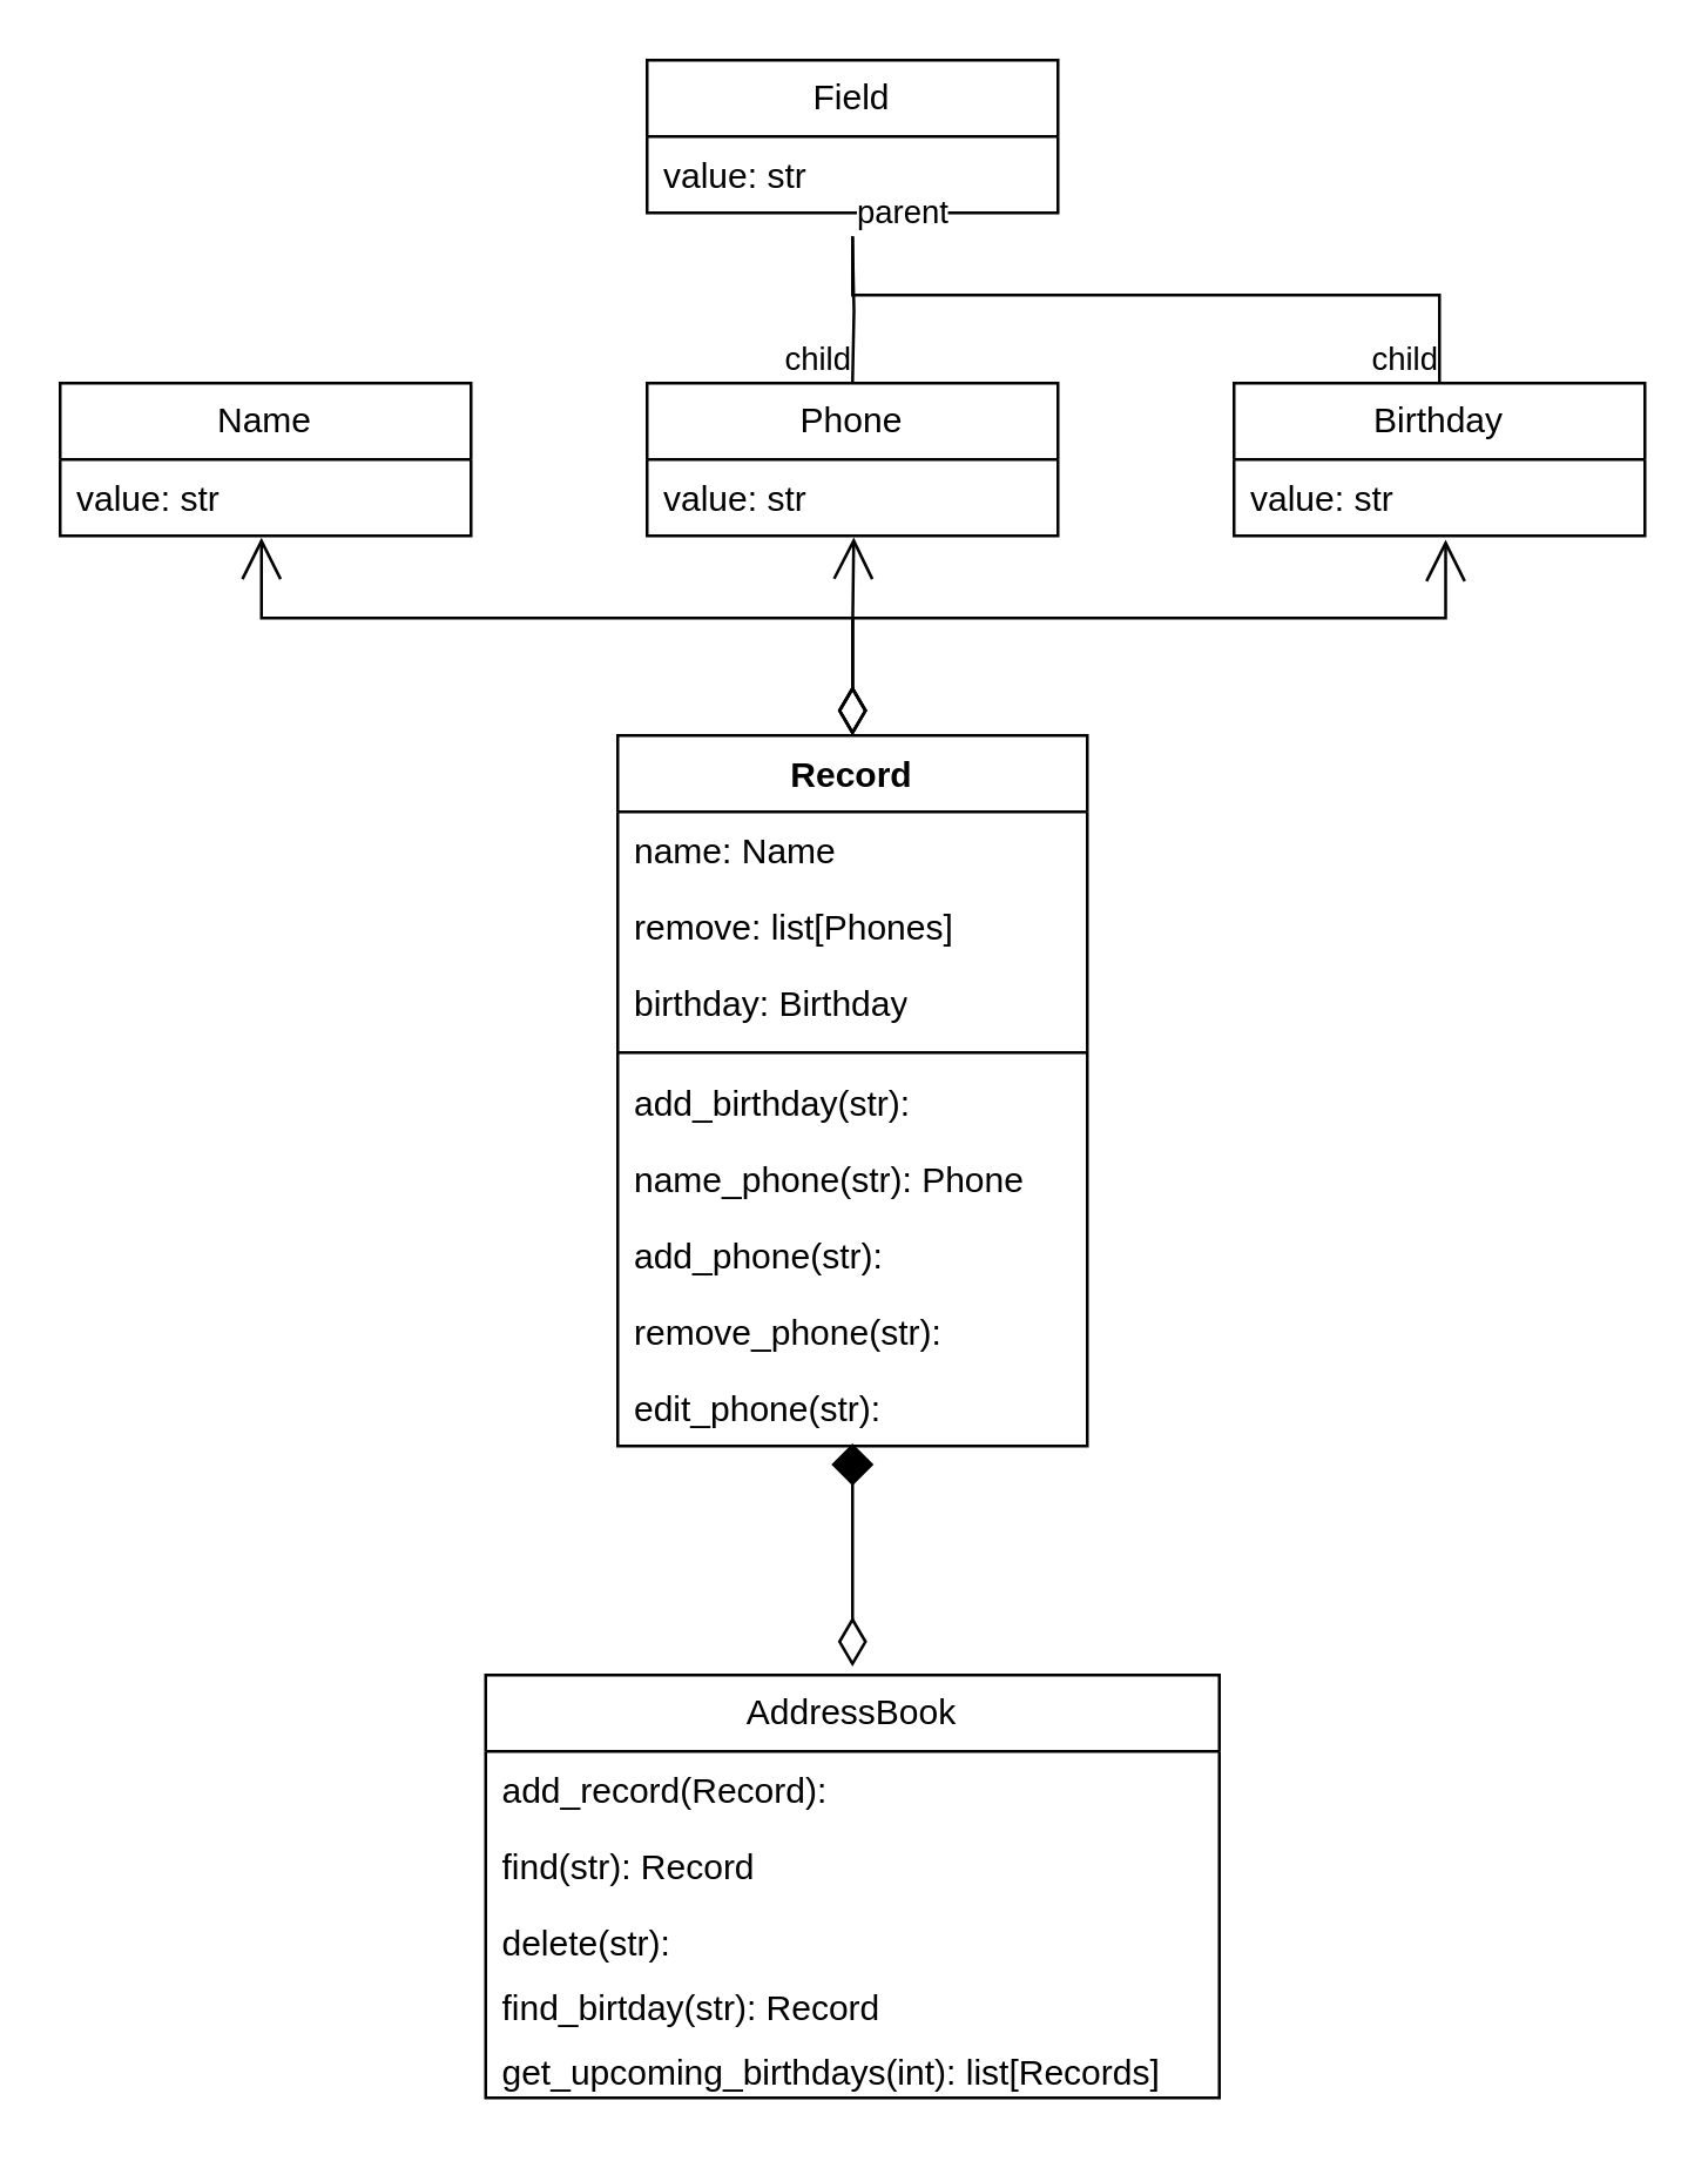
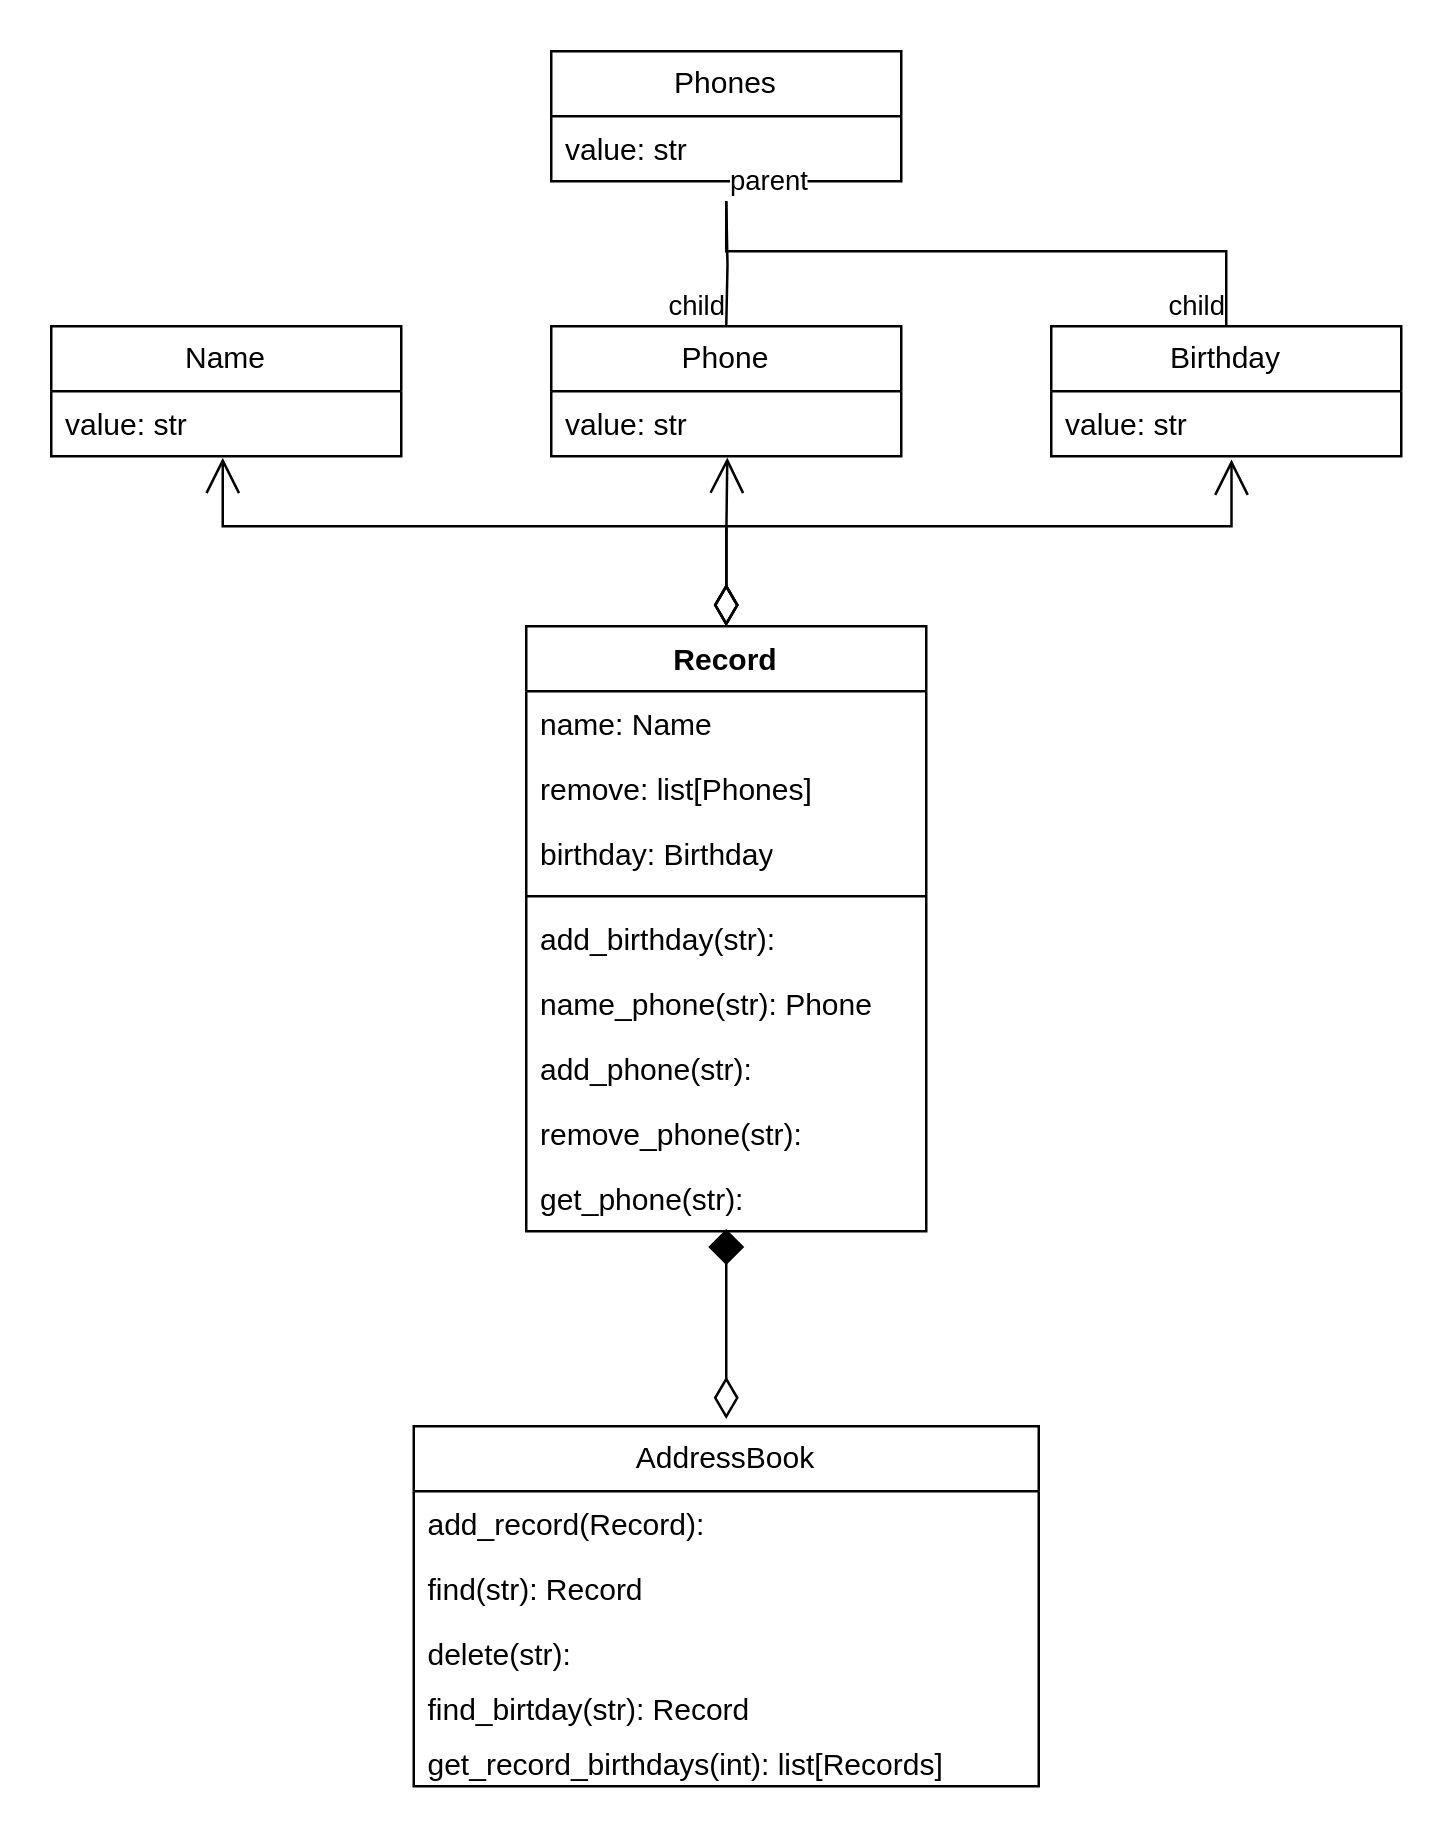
  <mxCell id="0" />
  <mxCell id="1" parent="0" />
- <mxCell id="2" value="Field" style="swimlane;fontStyle=0;childLayout=stackLayout;horizontal=1;startSize=26;fillColor=none;horizontalStack=0;resizeParent=1;resizeParentMax=0;resizeLast=0;collapsible=1;marginBottom=0;whiteSpace=wrap;html=1;" vertex="1" parent="1"><mxGeometry x="220" y="20" width="140" height="52" as="geometry" /></mxCell>
+ <mxCell id="2" value="Phones" style="swimlane;fontStyle=0;childLayout=stackLayout;horizontal=1;startSize=26;fillColor=none;horizontalStack=0;resizeParent=1;resizeParentMax=0;resizeLast=0;collapsible=1;marginBottom=0;whiteSpace=wrap;html=1;" vertex="1" parent="1"><mxGeometry x="220" y="20" width="140" height="52" as="geometry" /></mxCell>
  <mxCell id="3" value="value: str" style="text;strokeColor=none;fillColor=none;align=left;verticalAlign=top;spacingLeft=4;spacingRight=4;overflow=hidden;rotatable=0;points=[[0,0.5],[1,0.5]];portConstraint=eastwest;whiteSpace=wrap;html=1;" vertex="1" parent="2"><mxGeometry y="26" width="140" height="26" as="geometry" /></mxCell>
  <mxCell id="4" value="Name" style="swimlane;fontStyle=0;childLayout=stackLayout;horizontal=1;startSize=26;fillColor=none;horizontalStack=0;resizeParent=1;resizeParentMax=0;resizeLast=0;collapsible=1;marginBottom=0;whiteSpace=wrap;html=1;" vertex="1" parent="1"><mxGeometry x="20" y="130" width="140" height="52" as="geometry" /></mxCell>
  <mxCell id="5" value="value: str" style="text;strokeColor=none;fillColor=none;align=left;verticalAlign=top;spacingLeft=4;spacingRight=4;overflow=hidden;rotatable=0;points=[[0,0.5],[1,0.5]];portConstraint=eastwest;whiteSpace=wrap;html=1;" vertex="1" parent="4"><mxGeometry y="26" width="140" height="26" as="geometry" /></mxCell>
  <mxCell id="6" value="Phone" style="swimlane;fontStyle=0;childLayout=stackLayout;horizontal=1;startSize=26;fillColor=none;horizontalStack=0;resizeParent=1;resizeParentMax=0;resizeLast=0;collapsible=1;marginBottom=0;whiteSpace=wrap;html=1;" vertex="1" parent="1"><mxGeometry x="220" y="130" width="140" height="52" as="geometry" /></mxCell>
  <mxCell id="7" value="value: str" style="text;strokeColor=none;fillColor=none;align=left;verticalAlign=top;spacingLeft=4;spacingRight=4;overflow=hidden;rotatable=0;points=[[0,0.5],[1,0.5]];portConstraint=eastwest;whiteSpace=wrap;html=1;" vertex="1" parent="6"><mxGeometry y="26" width="140" height="26" as="geometry" /></mxCell>
  <mxCell id="8" value="Birthday" style="swimlane;fontStyle=0;childLayout=stackLayout;horizontal=1;startSize=26;fillColor=none;horizontalStack=0;resizeParent=1;resizeParentMax=0;resizeLast=0;collapsible=1;marginBottom=0;whiteSpace=wrap;html=1;" vertex="1" parent="1"><mxGeometry x="420" y="130" width="140" height="52" as="geometry" /></mxCell>
  <mxCell id="9" value="value: str" style="text;strokeColor=none;fillColor=none;align=left;verticalAlign=top;spacingLeft=4;spacingRight=4;overflow=hidden;rotatable=0;points=[[0,0.5],[1,0.5]];portConstraint=eastwest;whiteSpace=wrap;html=1;" vertex="1" parent="8"><mxGeometry y="26" width="140" height="26" as="geometry" /></mxCell>
  <mxCell id="10" value="Record" style="swimlane;fontStyle=1;align=center;verticalAlign=top;childLayout=stackLayout;horizontal=1;startSize=26;horizontalStack=0;resizeParent=1;resizeParentMax=0;resizeLast=0;collapsible=1;marginBottom=0;whiteSpace=wrap;html=1;" vertex="1" parent="1"><mxGeometry x="210" y="250" width="160" height="242" as="geometry" /></mxCell>
  <mxCell id="11" value="name: Name" style="text;strokeColor=none;fillColor=none;align=left;verticalAlign=top;spacingLeft=4;spacingRight=4;overflow=hidden;rotatable=0;points=[[0,0.5],[1,0.5]];portConstraint=eastwest;whiteSpace=wrap;html=1;" vertex="1" parent="10"><mxGeometry y="26" width="160" height="26" as="geometry" /></mxCell>
  <mxCell id="12" value="remove: list[Phones]" style="text;strokeColor=none;fillColor=none;align=left;verticalAlign=top;spacingLeft=4;spacingRight=4;overflow=hidden;rotatable=0;points=[[0,0.5],[1,0.5]];portConstraint=eastwest;whiteSpace=wrap;html=1;" vertex="1" parent="10"><mxGeometry y="52" width="160" height="26" as="geometry" /></mxCell>
  <mxCell id="13" value="birthday: Birthday" style="text;strokeColor=none;fillColor=none;align=left;verticalAlign=top;spacingLeft=4;spacingRight=4;overflow=hidden;rotatable=0;points=[[0,0.5],[1,0.5]];portConstraint=eastwest;whiteSpace=wrap;html=1;" vertex="1" parent="10"><mxGeometry y="78" width="160" height="26" as="geometry" /></mxCell>
  <mxCell id="14" value="" style="line;strokeWidth=1;fillColor=none;align=left;verticalAlign=middle;spacingTop=-1;spacingLeft=3;spacingRight=3;rotatable=0;labelPosition=right;points=[];portConstraint=eastwest;strokeColor=inherit;" vertex="1" parent="10"><mxGeometry y="104" width="160" height="8" as="geometry" /></mxCell>
  <mxCell id="15" value="add_birthday(str):&amp;nbsp;&lt;div&gt;&lt;br&gt;&lt;/div&gt;" style="text;strokeColor=none;fillColor=none;align=left;verticalAlign=top;spacingLeft=4;spacingRight=4;overflow=hidden;rotatable=0;points=[[0,0.5],[1,0.5]];portConstraint=eastwest;whiteSpace=wrap;html=1;" vertex="1" parent="10"><mxGeometry y="112" width="160" height="26" as="geometry" /></mxCell>
  <mxCell id="16" value="name_phone(str): Phone" style="text;strokeColor=none;fillColor=none;align=left;verticalAlign=top;spacingLeft=4;spacingRight=4;overflow=hidden;rotatable=0;points=[[0,0.5],[1,0.5]];portConstraint=eastwest;whiteSpace=wrap;html=1;" vertex="1" parent="10"><mxGeometry y="138" width="160" height="26" as="geometry" /></mxCell>
  <mxCell id="17" value="add_phone(str):" style="text;strokeColor=none;fillColor=none;align=left;verticalAlign=top;spacingLeft=4;spacingRight=4;overflow=hidden;rotatable=0;points=[[0,0.5],[1,0.5]];portConstraint=eastwest;whiteSpace=wrap;html=1;" vertex="1" parent="10"><mxGeometry y="164" width="160" height="26" as="geometry" /></mxCell>
  <mxCell id="18" value="remove_phone(str):" style="text;strokeColor=none;fillColor=none;align=left;verticalAlign=top;spacingLeft=4;spacingRight=4;overflow=hidden;rotatable=0;points=[[0,0.5],[1,0.5]];portConstraint=eastwest;whiteSpace=wrap;html=1;" vertex="1" parent="10"><mxGeometry y="190" width="160" height="26" as="geometry" /></mxCell>
- <mxCell id="19" value="edit_phone(str):" style="text;strokeColor=none;fillColor=none;align=left;verticalAlign=top;spacingLeft=4;spacingRight=4;overflow=hidden;rotatable=0;points=[[0,0.5],[1,0.5]];portConstraint=eastwest;whiteSpace=wrap;html=1;" vertex="1" parent="10"><mxGeometry y="216" width="160" height="26" as="geometry" /></mxCell>
+ <mxCell id="19" value="get_phone(str):" style="text;strokeColor=none;fillColor=none;align=left;verticalAlign=top;spacingLeft=4;spacingRight=4;overflow=hidden;rotatable=0;points=[[0,0.5],[1,0.5]];portConstraint=eastwest;whiteSpace=wrap;html=1;" vertex="1" parent="10"><mxGeometry y="216" width="160" height="26" as="geometry" /></mxCell>
  <mxCell id="20" value="" style="endArrow=none;html=1;edgeStyle=orthogonalEdgeStyle;rounded=0;entryX=0.5;entryY=0;entryDx=0;entryDy=0;" edge="1" parent="1" target="6"><mxGeometry relative="1" as="geometry"><mxPoint x="290" y="80" as="sourcePoint" /><mxPoint x="270" y="70" as="targetPoint" /></mxGeometry></mxCell>
  <mxCell id="21" value="parent" style="edgeLabel;resizable=0;html=1;align=left;verticalAlign=bottom;" connectable="0" vertex="1" parent="20"><mxGeometry x="-1" relative="1" as="geometry" /></mxCell>
  <mxCell id="22" value="child" style="edgeLabel;resizable=0;html=1;align=right;verticalAlign=bottom;" connectable="0" vertex="1" parent="20"><mxGeometry x="1" relative="1" as="geometry" /></mxCell>
  <mxCell id="23" value="" style="endArrow=none;html=1;edgeStyle=orthogonalEdgeStyle;rounded=0;entryX=0.5;entryY=0;entryDx=0;entryDy=0;" edge="1" parent="1" target="8"><mxGeometry relative="1" as="geometry"><mxPoint x="290" y="80" as="sourcePoint" /><mxPoint x="340" y="170" as="targetPoint" /><Array as="points"><mxPoint x="290" y="80" /><mxPoint x="290" y="100" /><mxPoint x="490" y="100" /></Array></mxGeometry></mxCell>
  <mxCell id="24" value="child" style="edgeLabel;resizable=0;html=1;align=right;verticalAlign=bottom;" connectable="0" vertex="1" parent="23"><mxGeometry x="1" relative="1" as="geometry" /></mxCell>
  <mxCell id="25" value="AddressBook" style="swimlane;fontStyle=0;childLayout=stackLayout;horizontal=1;startSize=26;fillColor=none;horizontalStack=0;resizeParent=1;resizeParentMax=0;resizeLast=0;collapsible=1;marginBottom=0;whiteSpace=wrap;html=1;" vertex="1" parent="1"><mxGeometry x="165" y="570" width="250" height="144" as="geometry" /></mxCell>
  <mxCell id="26" value="add_record(Record):" style="text;strokeColor=none;fillColor=none;align=left;verticalAlign=top;spacingLeft=4;spacingRight=4;overflow=hidden;rotatable=0;points=[[0,0.5],[1,0.5]];portConstraint=eastwest;whiteSpace=wrap;html=1;" vertex="1" parent="25"><mxGeometry y="26" width="250" height="26" as="geometry" /></mxCell>
  <mxCell id="27" value="find(str): Record" style="text;strokeColor=none;fillColor=none;align=left;verticalAlign=top;spacingLeft=4;spacingRight=4;overflow=hidden;rotatable=0;points=[[0,0.5],[1,0.5]];portConstraint=eastwest;whiteSpace=wrap;html=1;" vertex="1" parent="25"><mxGeometry y="52" width="250" height="26" as="geometry" /></mxCell>
  <mxCell id="28" value="delete(str):" style="text;strokeColor=none;fillColor=none;align=left;verticalAlign=top;spacingLeft=4;spacingRight=4;overflow=hidden;rotatable=0;points=[[0,0.5],[1,0.5]];portConstraint=eastwest;whiteSpace=wrap;html=1;" vertex="1" parent="25"><mxGeometry y="78" width="250" height="22" as="geometry" /></mxCell>
  <mxCell id="29" value="find_birtday(str): Record" style="text;strokeColor=none;fillColor=none;align=left;verticalAlign=top;spacingLeft=4;spacingRight=4;overflow=hidden;rotatable=0;points=[[0,0.5],[1,0.5]];portConstraint=eastwest;whiteSpace=wrap;html=1;" vertex="1" parent="25"><mxGeometry y="100" width="250" height="22" as="geometry" /></mxCell>
- <mxCell id="30" value="get_upcoming_birthdays(int): list[Records]" style="text;strokeColor=none;fillColor=none;align=left;verticalAlign=top;spacingLeft=4;spacingRight=4;overflow=hidden;rotatable=0;points=[[0,0.5],[1,0.5]];portConstraint=eastwest;whiteSpace=wrap;html=1;" vertex="1" parent="25"><mxGeometry y="122" width="250" height="22" as="geometry" /></mxCell>
+ <mxCell id="30" value="get_record_birthdays(int): list[Records]" style="text;strokeColor=none;fillColor=none;align=left;verticalAlign=top;spacingLeft=4;spacingRight=4;overflow=hidden;rotatable=0;points=[[0,0.5],[1,0.5]];portConstraint=eastwest;whiteSpace=wrap;html=1;" vertex="1" parent="25"><mxGeometry y="122" width="250" height="22" as="geometry" /></mxCell>
  <mxCell id="31" value="" style="endArrow=open;html=1;endSize=12;startArrow=diamondThin;startSize=14;startFill=0;edgeStyle=orthogonalEdgeStyle;align=left;verticalAlign=bottom;rounded=0;exitX=0.5;exitY=0;exitDx=0;exitDy=0;entryX=0.49;entryY=1.024;entryDx=0;entryDy=0;entryPerimeter=0;" edge="1" parent="1" source="10" target="5"><mxGeometry x="-1" y="3" relative="1" as="geometry"><mxPoint x="210" y="230" as="sourcePoint" /><mxPoint x="370" y="230" as="targetPoint" /><Array as="points"><mxPoint x="290" y="210" /><mxPoint x="89" y="210" /></Array></mxGeometry></mxCell>
  <mxCell id="32" value="" style="endArrow=open;html=1;endSize=12;startArrow=diamondThin;startSize=14;startFill=0;edgeStyle=orthogonalEdgeStyle;align=left;verticalAlign=bottom;rounded=0;exitX=0.5;exitY=0;exitDx=0;exitDy=0;entryX=0.503;entryY=1.021;entryDx=0;entryDy=0;entryPerimeter=0;" edge="1" parent="1" source="10" target="7"><mxGeometry x="-1" y="3" relative="1" as="geometry"><mxPoint x="150" y="240" as="sourcePoint" /><mxPoint x="310" y="240" as="targetPoint" /></mxGeometry></mxCell>
  <mxCell id="33" value="" style="endArrow=open;html=1;endSize=12;startArrow=diamondThin;startSize=14;startFill=0;edgeStyle=orthogonalEdgeStyle;align=left;verticalAlign=bottom;rounded=0;entryX=0.515;entryY=1.051;entryDx=0;entryDy=0;entryPerimeter=0;" edge="1" parent="1" source="10" target="9"><mxGeometry x="-1" y="3" relative="1" as="geometry"><mxPoint x="170" y="230" as="sourcePoint" /><mxPoint x="330" y="230" as="targetPoint" /><Array as="points"><mxPoint x="290" y="210" /><mxPoint x="492" y="210" /></Array></mxGeometry></mxCell>
  <mxCell id="34" value="" style="endArrow=diamond;html=1;endSize=12;startArrow=diamondThin;startSize=14;startFill=0;edgeStyle=orthogonalEdgeStyle;align=left;verticalAlign=bottom;rounded=0;exitX=0.5;exitY=-0.02;exitDx=0;exitDy=0;exitPerimeter=0;entryX=0.5;entryY=0.966;entryDx=0;entryDy=0;entryPerimeter=0;" edge="1" parent="1" source="25" target="19"><mxGeometry x="-1" y="3" relative="1" as="geometry"><mxPoint x="130" y="540" as="sourcePoint" /><mxPoint x="290" y="540" as="targetPoint" /></mxGeometry></mxCell>
